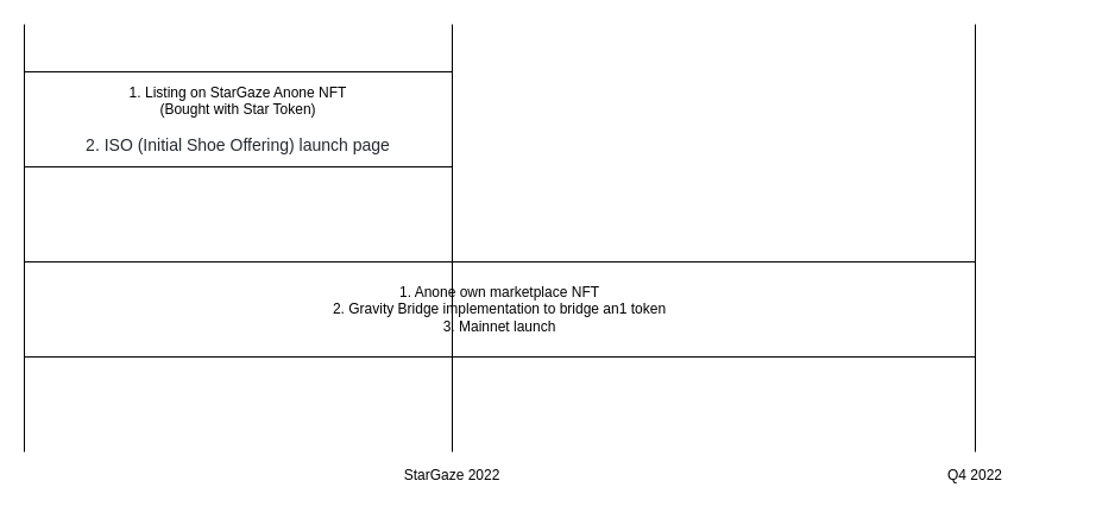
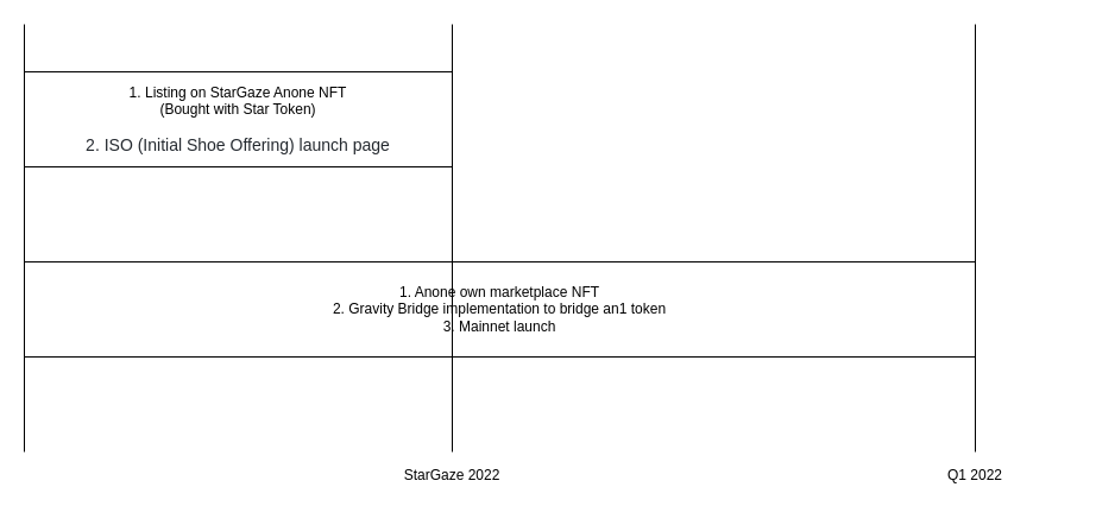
  <mxCell id="0" />
  <mxCell id="1" parent="0" />
  <mxCell id="2" value="1. Listing on StarGaze Anone NFT&lt;br&gt;(Bought with Star Token)&lt;br&gt;&lt;br&gt;&lt;span style=&quot;color: rgb(36 , 41 , 47) ; font-family: , &amp;#34;blinkmacsystemfont&amp;#34; , &amp;#34;segoe ui&amp;#34; , &amp;#34;helvetica&amp;#34; , &amp;#34;arial&amp;#34; , sans-serif , &amp;#34;apple color emoji&amp;#34; , &amp;#34;segoe ui emoji&amp;#34; ; font-size: 14px ; background-color: rgb(255 , 255 , 255)&quot;&gt;2. ISO (Initial Shoe Offering) launch page&lt;/span&gt;" style="rounded=0;whiteSpace=wrap;html=1;" vertex="1" parent="1"><mxGeometry x="20" y="60" width="360" height="80" as="geometry" /></mxCell>
  <mxCell id="3" value="1. Anone own marketplace NFT&lt;br&gt;2. Gravity Bridge implementation to bridge an1 token&lt;br&gt;3. Mainnet launch" style="rounded=0;whiteSpace=wrap;html=1;" vertex="1" parent="1"><mxGeometry x="20" y="220" width="800" height="80" as="geometry" /></mxCell>
  <mxCell id="4" value="" style="endArrow=none;html=1;rounded=0;" edge="1" parent="1"><mxGeometry width="50" height="50" relative="1" as="geometry"><mxPoint x="20" y="380" as="sourcePoint" /><mxPoint x="20" y="20" as="targetPoint" /></mxGeometry></mxCell>
  <mxCell id="5" value="" style="endArrow=none;html=1;rounded=0;" edge="1" parent="1"><mxGeometry width="50" height="50" relative="1" as="geometry"><mxPoint x="380" y="380" as="sourcePoint" /><mxPoint x="380" y="20" as="targetPoint" /></mxGeometry></mxCell>
  <mxCell id="6" value="StarGaze 2022" style="text;html=1;strokeColor=none;fillColor=none;align=center;verticalAlign=middle;whiteSpace=wrap;rounded=0;" vertex="1" parent="1"><mxGeometry x="300" y="380" width="160" height="40" as="geometry" /></mxCell>
  <mxCell id="7" value="" style="endArrow=none;html=1;rounded=0;" edge="1" parent="1"><mxGeometry width="50" height="50" relative="1" as="geometry"><mxPoint x="820" y="380" as="sourcePoint" /><mxPoint x="820" y="20" as="targetPoint" /></mxGeometry></mxCell>
- <mxCell id="8" value="Q4 2022" style="text;html=1;strokeColor=none;fillColor=none;align=center;verticalAlign=middle;whiteSpace=wrap;rounded=0;" vertex="1" parent="1"><mxGeometry x="740" y="380" width="160" height="40" as="geometry" /></mxCell>
+ <mxCell id="8" value="Q1 2022" style="text;html=1;strokeColor=none;fillColor=none;align=center;verticalAlign=middle;whiteSpace=wrap;rounded=0;" vertex="1" parent="1"><mxGeometry x="740" y="380" width="160" height="40" as="geometry" /></mxCell>
